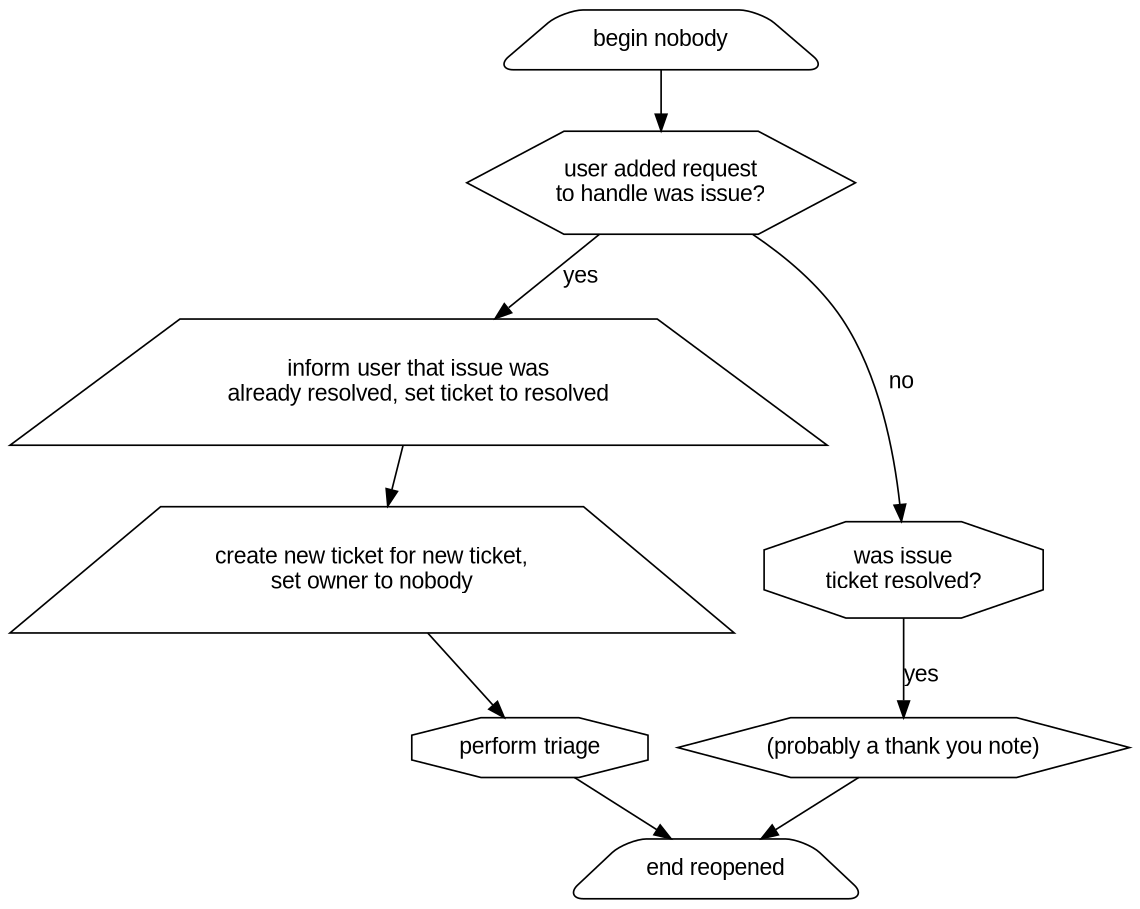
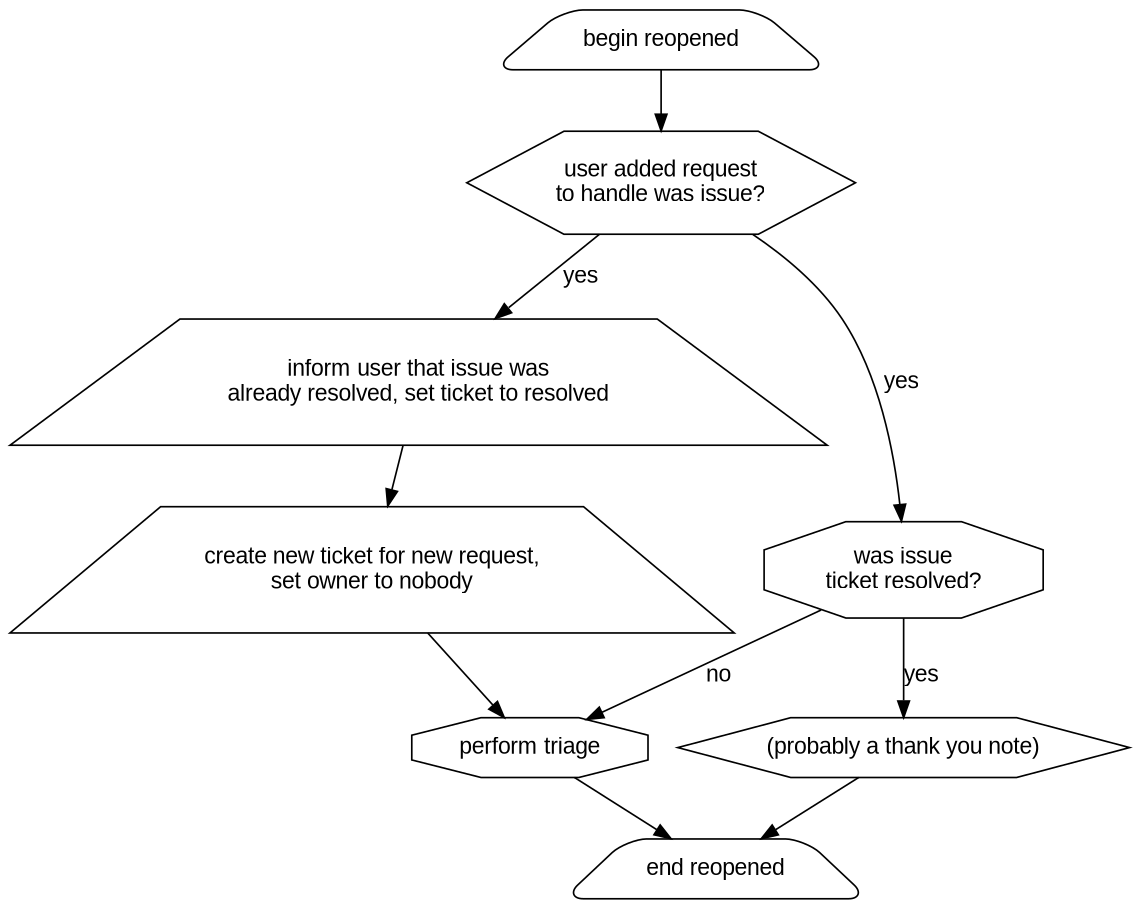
  digraph {
    rankdir=tb
    node [color=black fillcolor=white fontname=arial shape=trapezium style=filled]
    edge [color=black fontname=arial]
-   n1 [label="begin nobody" style="filled,rounded"]
+   n1 [label="begin reopened" style="filled,rounded"]
    n2 [label="user added request\nto handle was issue?" shape=hexagon]
    n3 [label="inform user that issue was\nalready resolved, set ticket to resolved"]
    n4 [label="was issue\nticket resolved?" shape=octagon]
-   n5 [label="create new ticket for new ticket,\nset owner to nobody"]
+   n5 [label="create new ticket for new request,\nset owner to nobody"]
    n6 [label="perform triage" shape=octagon]
    n7 [label="(probably a thank you note)" shape=hexagon]
    n8 [label="end reopened" style="filled,rounded"]
    n1 -> n2
    n2 -> n3 [label=yes]
-   n2 -> n4 [label=no]
+   n2 -> n4 [label=yes]
    n3 -> n5
+   n4 -> n6 [label=no]
    n4 -> n7 [label=yes]
    n5 -> n6
    n6 -> n8
    n7 -> n8
  }
